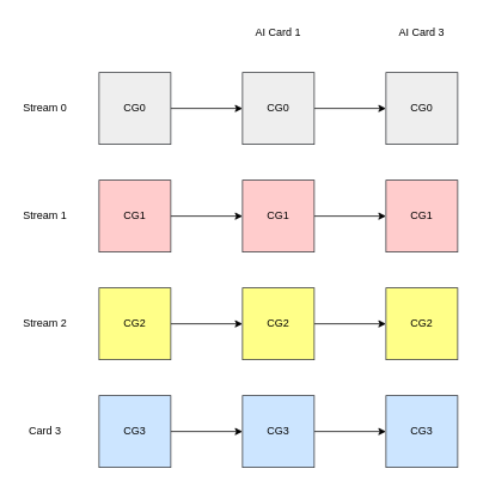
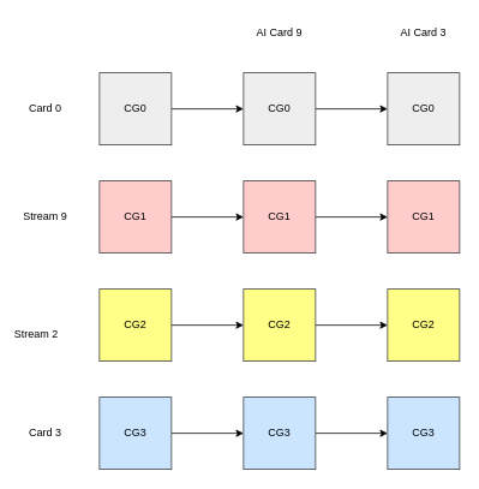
  <mxCell id="0" />
  <mxCell id="1" parent="0" />
  <mxCell id="2" value="" style="edgeStyle=orthogonalEdgeStyle;rounded=0;orthogonalLoop=1;jettySize=auto;html=1;" parent="1" source="3" target="11" edge="1"><mxGeometry relative="1" as="geometry" /></mxCell>
  <mxCell id="3" value="CG0" style="rounded=0;whiteSpace=wrap;html=1;fillColor=#eeeeee;strokeColor=#36393d;" parent="1" vertex="1"><mxGeometry x="110" y="80" width="80" height="80" as="geometry" /></mxCell>
  <mxCell id="4" value="" style="edgeStyle=orthogonalEdgeStyle;rounded=0;orthogonalLoop=1;jettySize=auto;html=1;" parent="1" source="5" target="13" edge="1"><mxGeometry relative="1" as="geometry" /></mxCell>
  <mxCell id="5" value="CG3" style="rounded=0;whiteSpace=wrap;html=1;fillColor=#cce5ff;strokeColor=#36393d;" parent="1" vertex="1"><mxGeometry x="110" y="440" width="80" height="80" as="geometry" /></mxCell>
  <mxCell id="6" value="" style="edgeStyle=orthogonalEdgeStyle;rounded=0;orthogonalLoop=1;jettySize=auto;html=1;" parent="1" source="7" target="15" edge="1"><mxGeometry relative="1" as="geometry" /></mxCell>
  <mxCell id="7" value="CG1" style="rounded=0;whiteSpace=wrap;html=1;fillColor=#ffcccc;strokeColor=#36393d;" parent="1" vertex="1"><mxGeometry x="110" y="200" width="80" height="80" as="geometry" /></mxCell>
  <mxCell id="8" value="" style="edgeStyle=orthogonalEdgeStyle;rounded=0;orthogonalLoop=1;jettySize=auto;html=1;" parent="1" source="9" target="17" edge="1"><mxGeometry relative="1" as="geometry" /></mxCell>
  <mxCell id="9" value="CG2" style="rounded=0;whiteSpace=wrap;html=1;fillColor=#ffff88;strokeColor=#36393d;" parent="1" vertex="1"><mxGeometry x="110" y="320" width="80" height="80" as="geometry" /></mxCell>
  <mxCell id="10" value="" style="edgeStyle=orthogonalEdgeStyle;rounded=0;orthogonalLoop=1;jettySize=auto;html=1;" edge="1" parent="1" source="11" target="18"><mxGeometry relative="1" as="geometry" /></mxCell>
  <mxCell id="11" value="CG0" style="rounded=0;whiteSpace=wrap;html=1;fillColor=#eeeeee;strokeColor=#36393d;" parent="1" vertex="1"><mxGeometry x="270" y="80" width="80" height="80" as="geometry" /></mxCell>
  <mxCell id="12" value="" style="edgeStyle=orthogonalEdgeStyle;rounded=0;orthogonalLoop=1;jettySize=auto;html=1;" edge="1" parent="1" source="13" target="19"><mxGeometry relative="1" as="geometry" /></mxCell>
  <mxCell id="13" value="CG3" style="rounded=0;whiteSpace=wrap;html=1;fillColor=#cce5ff;strokeColor=#36393d;" parent="1" vertex="1"><mxGeometry x="270" y="440" width="80" height="80" as="geometry" /></mxCell>
  <mxCell id="14" value="" style="edgeStyle=orthogonalEdgeStyle;rounded=0;orthogonalLoop=1;jettySize=auto;html=1;" edge="1" parent="1" source="15" target="20"><mxGeometry relative="1" as="geometry" /></mxCell>
  <mxCell id="15" value="CG1" style="rounded=0;whiteSpace=wrap;html=1;fillColor=#ffcccc;strokeColor=#36393d;" parent="1" vertex="1"><mxGeometry x="270" y="200" width="80" height="80" as="geometry" /></mxCell>
  <mxCell id="16" value="" style="edgeStyle=orthogonalEdgeStyle;rounded=0;orthogonalLoop=1;jettySize=auto;html=1;" edge="1" parent="1" source="17" target="21"><mxGeometry relative="1" as="geometry" /></mxCell>
  <mxCell id="17" value="CG2" style="rounded=0;whiteSpace=wrap;html=1;fillColor=#ffff88;strokeColor=#36393d;" parent="1" vertex="1"><mxGeometry x="270" y="320" width="80" height="80" as="geometry" /></mxCell>
  <mxCell id="18" value="CG0" style="rounded=0;whiteSpace=wrap;html=1;fillColor=#eeeeee;strokeColor=#36393d;" vertex="1" parent="1"><mxGeometry x="430" y="80" width="80" height="80" as="geometry" /></mxCell>
  <mxCell id="19" value="CG3" style="rounded=0;whiteSpace=wrap;html=1;fillColor=#cce5ff;strokeColor=#36393d;" vertex="1" parent="1"><mxGeometry x="430" y="440" width="80" height="80" as="geometry" /></mxCell>
  <mxCell id="20" value="CG1" style="rounded=0;whiteSpace=wrap;html=1;fillColor=#ffcccc;strokeColor=#36393d;" vertex="1" parent="1"><mxGeometry x="430" y="200" width="80" height="80" as="geometry" /></mxCell>
  <mxCell id="21" value="CG2" style="rounded=0;whiteSpace=wrap;html=1;fillColor=#ffff88;strokeColor=#36393d;" vertex="1" parent="1"><mxGeometry x="430" y="320" width="80" height="80" as="geometry" /></mxCell>
- <mxCell id="22" value="Stream 0" style="text;html=1;strokeColor=none;fillColor=none;align=center;verticalAlign=middle;whiteSpace=wrap;rounded=0;" vertex="1" parent="1"><mxGeometry x="20" y="105" width="60" height="30" as="geometry" /></mxCell>
- <mxCell id="23" value="Stream 1" style="text;html=1;strokeColor=none;fillColor=none;align=center;verticalAlign=middle;whiteSpace=wrap;rounded=0;" vertex="1" parent="1"><mxGeometry x="20" y="225" width="60" height="30" as="geometry" /></mxCell>
- <mxCell id="24" value="Stream 2" style="text;html=1;strokeColor=none;fillColor=none;align=center;verticalAlign=middle;whiteSpace=wrap;rounded=0;" vertex="1" parent="1"><mxGeometry x="20" y="345" width="60" height="30" as="geometry" /></mxCell>
+ <mxCell id="22" value="Card 0" style="text;html=1;strokeColor=none;fillColor=none;align=center;verticalAlign=middle;whiteSpace=wrap;rounded=0;" vertex="1" parent="1"><mxGeometry x="20" y="105" width="60" height="30" as="geometry" /></mxCell>
+ <mxCell id="23" value="Stream 9" style="text;html=1;strokeColor=none;fillColor=none;align=center;verticalAlign=middle;whiteSpace=wrap;rounded=0;" vertex="1" parent="1"><mxGeometry x="20" y="225" width="60" height="30" as="geometry" /></mxCell>
+ <mxCell id="24" value="Stream 2" style="text;html=1;strokeColor=none;fillColor=none;align=center;verticalAlign=middle;whiteSpace=wrap;rounded=0;" vertex="1" parent="1"><mxGeometry x="10" y="355" width="60" height="30" as="geometry" /></mxCell>
  <mxCell id="25" value="Card 3" style="text;html=1;strokeColor=none;fillColor=none;align=center;verticalAlign=middle;whiteSpace=wrap;rounded=0;" vertex="1" parent="1"><mxGeometry x="20" y="465" width="60" height="30" as="geometry" /></mxCell>
- <mxCell id="26" value="AI Card 1" style="text;html=1;strokeColor=none;fillColor=none;align=center;verticalAlign=middle;whiteSpace=wrap;rounded=0;" vertex="1" parent="1"><mxGeometry x="280" y="20" width="60" height="30" as="geometry" /></mxCell>
+ <mxCell id="26" value="AI Card 9" style="text;html=1;strokeColor=none;fillColor=none;align=center;verticalAlign=middle;whiteSpace=wrap;rounded=0;" vertex="1" parent="1"><mxGeometry x="280" y="20" width="60" height="30" as="geometry" /></mxCell>
  <mxCell id="27" value="AI Card 3" style="text;html=1;strokeColor=none;fillColor=none;align=center;verticalAlign=middle;whiteSpace=wrap;rounded=0;" vertex="1" parent="1"><mxGeometry x="440" y="20" width="60" height="30" as="geometry" /></mxCell>
